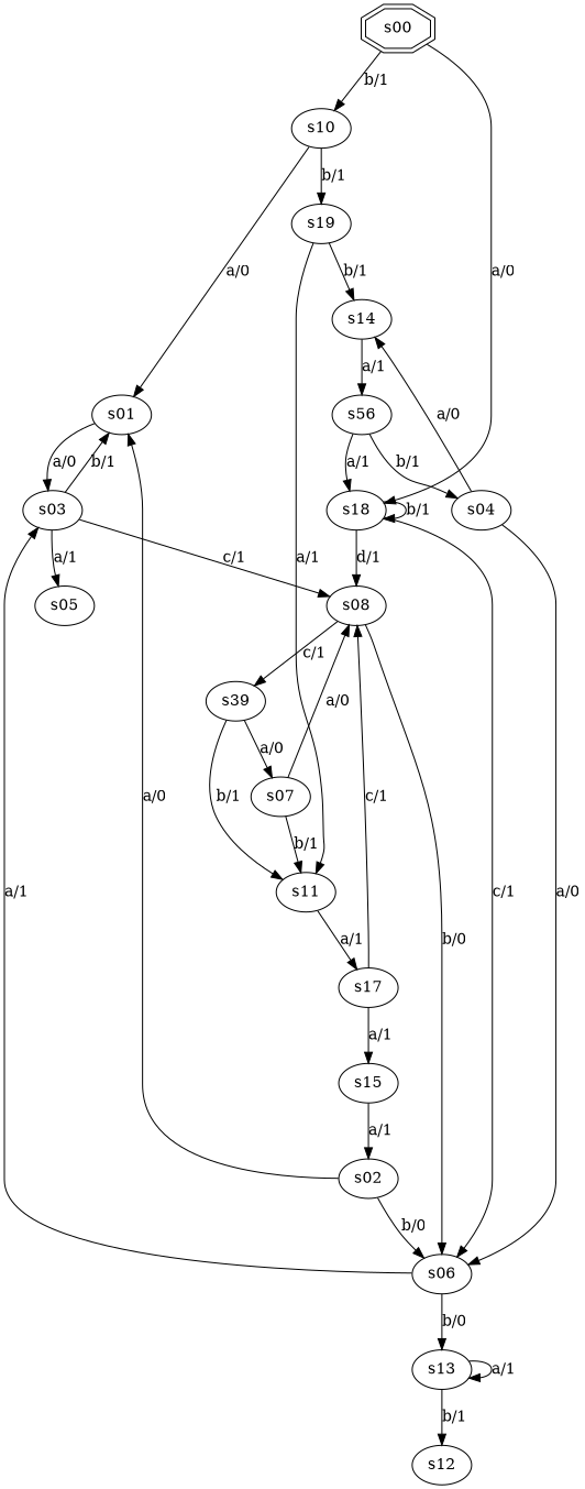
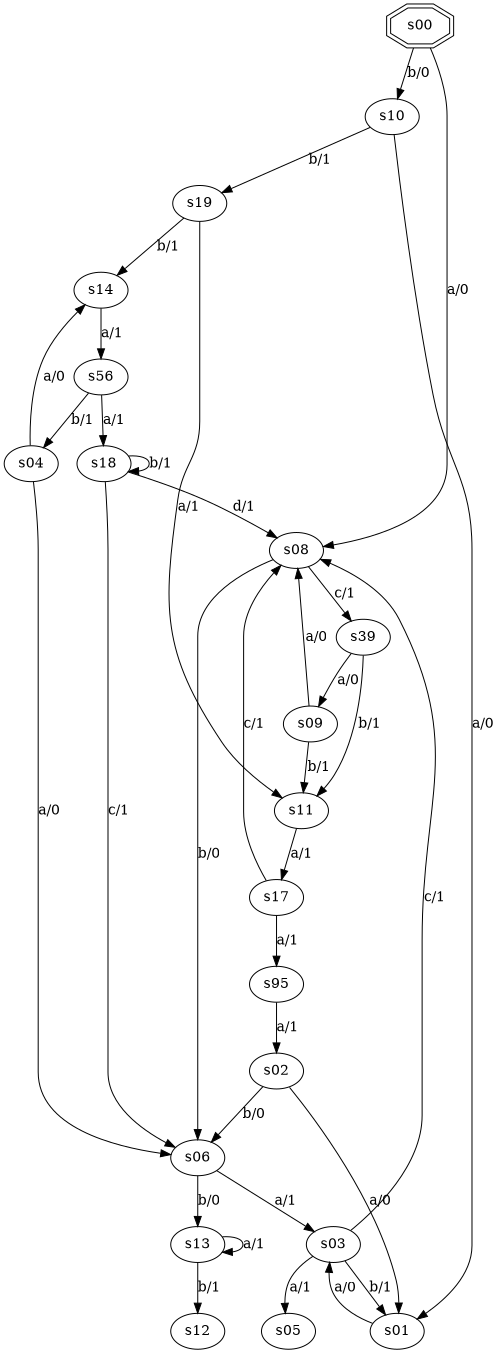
  digraph {
    s00 [shape=doubleoctagon]
    s08
    s10
    s06
    n5 [label=s39]
    s01
    s19
    s03
    s13
    s17
-   s15
-   s07
+   s15 [label=s95]
+   s07 [label=s09]
    s11
    s14
    s05
    s02
    s12
    s04
    n19 [label=s56]
    s18
-   s00 -> s18 [label="a/0"]
-   s00 -> s10 [label="b/1"]
+   s00 -> s08 [label="a/0"]
+   s00 -> s10 [label="b/0"]
    s08 -> s06 [label="b/0"]
    s08 -> n5 [label="c/1"]
    s10 -> s01 [label="a/0"]
    s10 -> s19 [label="b/1"]
    s06 -> s03 [label="a/1"]
    s06 -> s13 [label="b/0"]
    n5 -> s07 [label="a/0"]
    n5 -> s11 [label="b/1"]
    s01 -> s03 [label="a/0"]
    s19 -> s11 [label="a/1"]
    s19 -> s14 [label="b/1"]
    s03 -> s08 [label="c/1"]
    s03 -> s01 [label="b/1"]
    s03 -> s05 [label="a/1"]
    s13 -> s13 [label="a/1"]
    s13 -> s12 [label="b/1"]
    s17 -> s08 [label="c/1"]
    s17 -> s15 [label="a/1"]
    s15 -> s02 [label="a/1"]
    s07 -> s08 [label="a/0"]
    s07 -> s11 [label="b/1"]
    s11 -> s17 [label="a/1"]
    s14 -> n19 [label="a/1"]
    s02 -> s06 [label="b/0"]
    s02 -> s01 [label="a/0"]
    s04 -> s06 [label="a/0"]
    s04 -> s14 [label="a/0"]
    n19 -> s04 [label="b/1"]
    n19 -> s18 [label="a/1"]
    s18 -> s08 [label="d/1"]
    s18 -> s06 [label="c/1"]
    s18 -> s18 [label="b/1"]
  }
